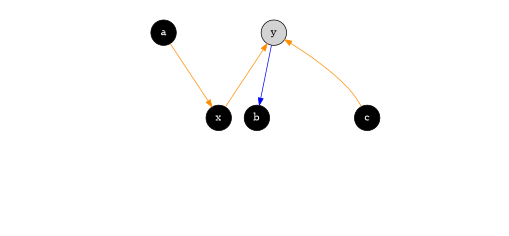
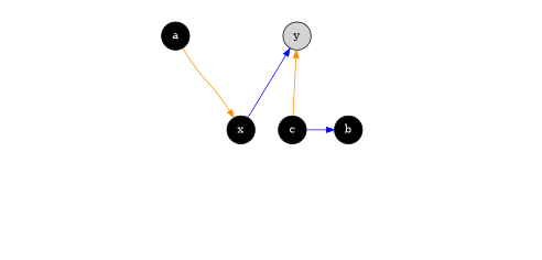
  digraph {
    node [shape=circle style=invis]
    edge [style=invis]
    nilaal
    nilaam
    nilaar
    nilabl
    nilabm
    nilabr
    nilacl
    nilacm
    nilacr
    n10 [fillcolor=black fontcolor=white label=b style=filled]
    nilaym
    n12 [fillcolor=black fontcolor=white label=c style=filled]
    n13 [fillcolor=black fontcolor=white label=a style=filled]
    nilaxm
    n15 [fillcolor=lightgray fontcolor=black label=y style=filled]
    n16 [fillcolor=black fontcolor=white label=x style=filled]
    subgraph sub_1 {
      rank=same
      nilaal
      nilaam
      nilaar
    }
    subgraph sub_2 {
      rank=same
      nilabl
      nilabm
      nilabr
    }
    subgraph sub_3 {
      rank=same
      nilacl
      nilacm
      nilacr
    }
    subgraph sub_4 {
      rank=same
      n10
      nilaym
      n12
    }
    subgraph sub_5 {
      rank=same
      n13
      nilaxm
      n15
    }
    nilaal -> nilaam
    nilaam -> nilaar
    nilabl -> nilabm
    nilabm -> nilabr
    nilacl -> nilacm
    nilacm -> nilacr
    n10 -> nilabl
    n10 -> nilabm
    n10 -> nilabr
    n10 -> nilaym
    nilaym -> n12
    n12 -> nilacl
    n12 -> nilacm
    n12 -> nilacr
    n12 -> n15 [color=darkorange style=""]
    n13 -> nilaal
    n13 -> nilaam
    n13 -> nilaar
    n13 -> nilaxm
    n13 -> n16 [color=darkorange style=""]
    nilaxm -> n15
-   n15 -> n10 [color=blue style=""]
+   n12 -> n10 [color=blue style=""]
    n15 -> nilaym
    n16 -> nilaxm
-   n16 -> n15 [color=darkorange style=""]
+   n16 -> n15 [color=blue style=""]
  }
